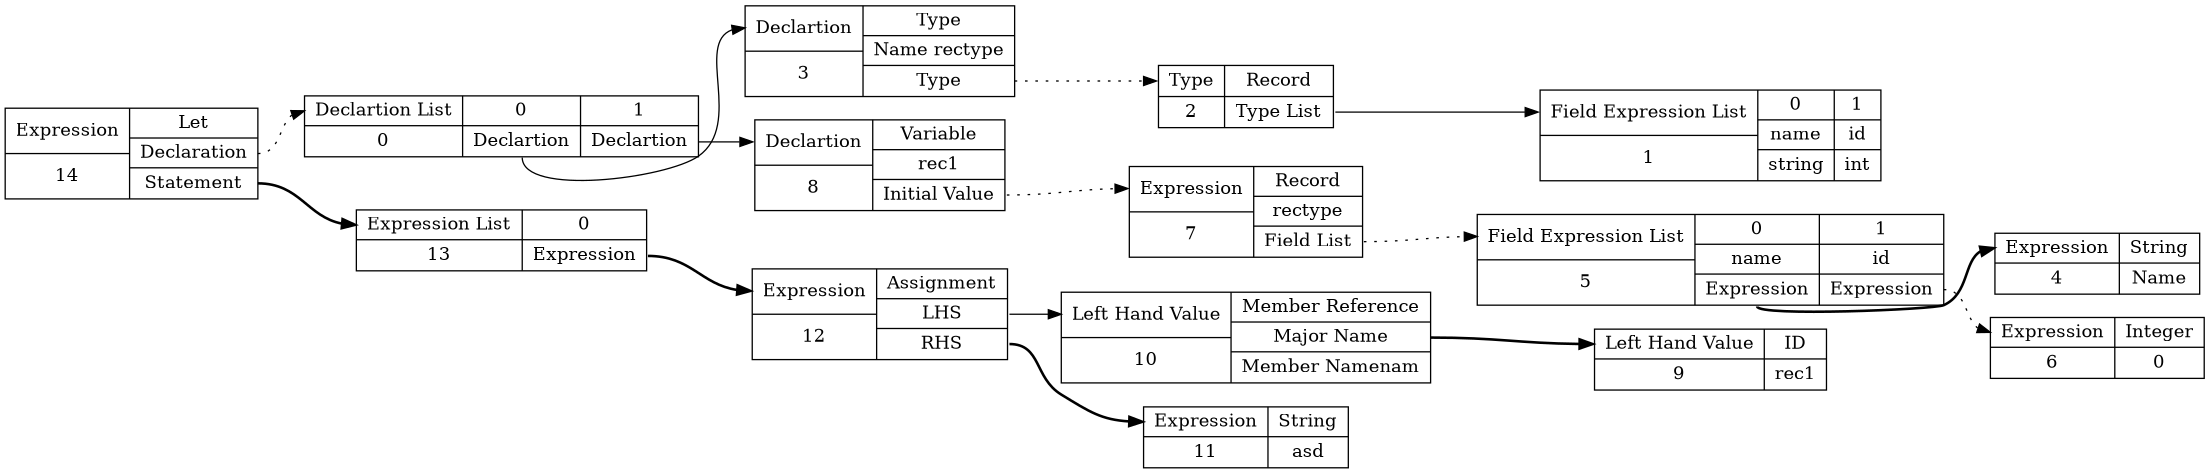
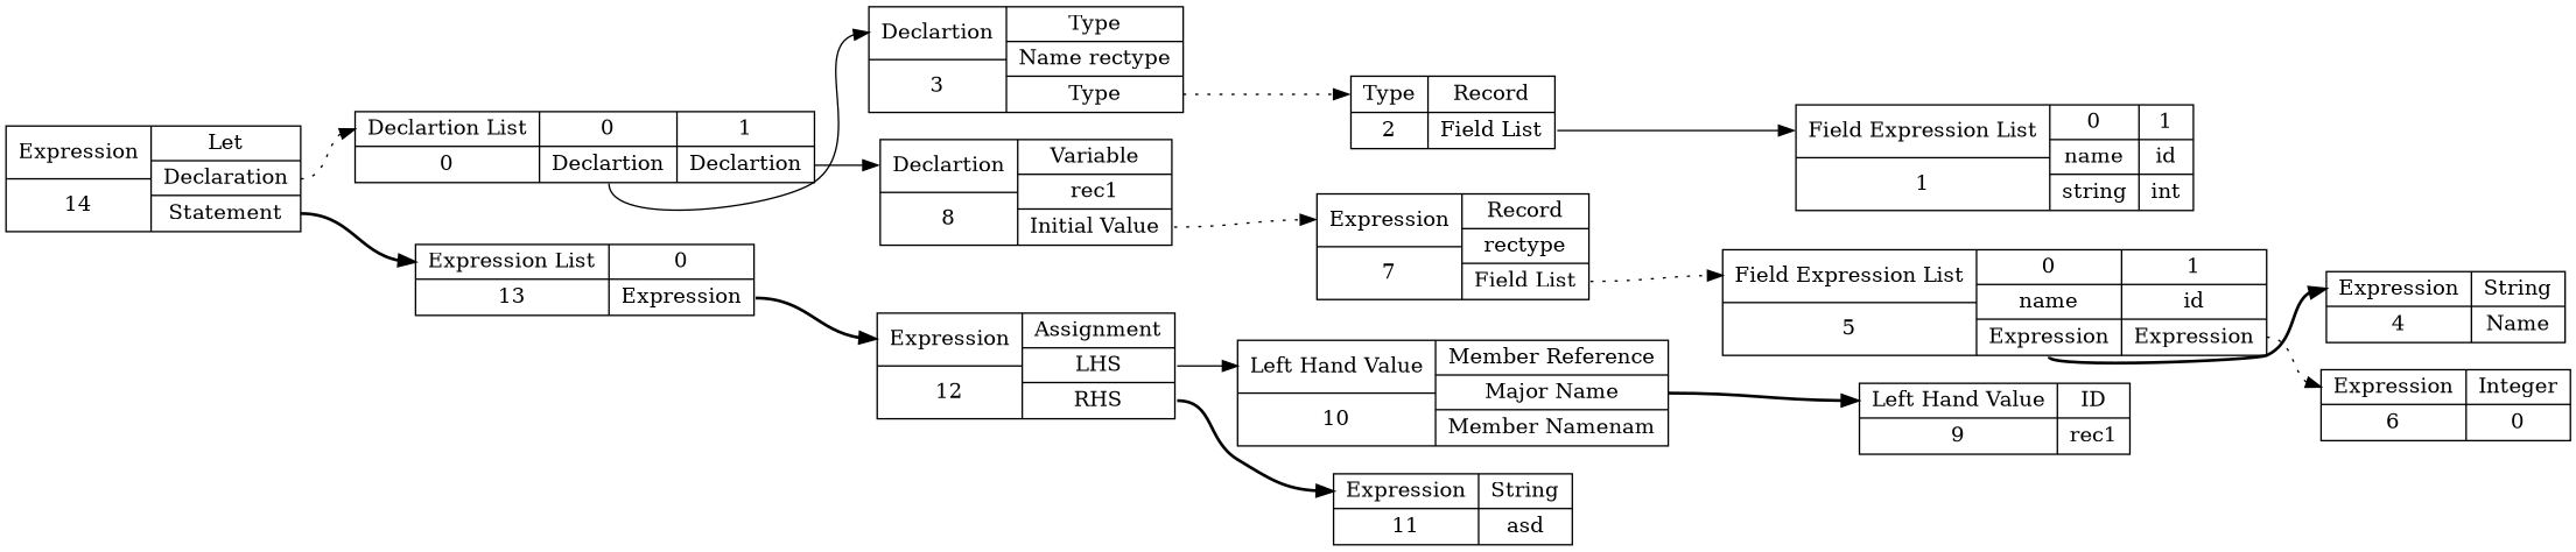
  digraph {
    rankdir=LR
    node [shape=record]
    edge [headport=ptr tailport=pos0 style=dotted]
    n1 [label="{ { <ptr> Expression | 14 } |{ Let | <dec> Declaration | <stmt> Statement } } "]
    n2 [label="{ { <ptr> Declartion List | 0 } | { 0 | <pos0> Declartion }| { 1 | <pos1> Declartion } }"]
    n3 [label="{ { <ptr> Expression List | 13 } | { 0 | <pos0> Expression } }"]
    n4 [label="{ { <ptr> Declartion | 3 } | {Type | Name rectype | <ty> Type } }"]
-   n5 [label="{ { <ptr> Type | 2 } | { Record | <flist> Type List } } "]
+   n5 [label="{ { <ptr> Type | 2 } | { Record | <flist> Field List } } "]
    n6 [label="{ { <ptr> Field Expression List | 1 } | { 0 | name | string }| { 1 | id | int } }"]
    n7 [label="{ { <ptr> Declartion | 8 } | {Variable | rec1 | <initval> Initial Value } }"]
    n8 [label="{ { <ptr> Expression | 7 } |{ Record | rectype | <flistpos> Field List} }"]
    n9 [label="{ { <ptr> Field Expression List | 5 } | { 0 | name | <pos0> Expression }| { 1 | id | <pos1> Expression } }"]
    n10 [label="{ { <ptr> Expression | 4 } |{ String | Name } }"]
    n11 [label="{ { <ptr> Expression | 6 } |{ Integer | 0 } }"]
    n12 [label="{ { <ptr> Expression | 12 } |{ Assignment | <lval> LHS | <rhs> RHS } } "]
    n13 [label="{ { <ptr> Left Hand Value | 10 } | { Member Reference | <maj> Major Name | Member Namenam} } "]
    n14 [label="{ { <ptr> Expression | 11 } |{ String | asd } }"]
    n15 [label="{ { <ptr> Left Hand Value | 9 } | { ID | rec1 } } "]
    n1 -> n2 [tailport=dec]
    n1 -> n3 [tailport=stmt style=bold]
    n2 -> n4 [style=solid]
    n2 -> n7 [tailport=pos1 style=solid]
    n3 -> n12 [style=bold]
    n4 -> n5 [tailport=ty]
    n5 -> n6 [tailport=flist style=solid]
    n7 -> n8 [tailport=initval]
    n8 -> n9 [tailport=flistpos]
    n9 -> n10 [style=bold]
    n9 -> n11 [tailport=pos1]
    n12 -> n13 [tailport=lval style=solid]
    n12 -> n14 [tailport=rhs style=bold]
    n13 -> n15 [tailport=maj style=bold]
  }
